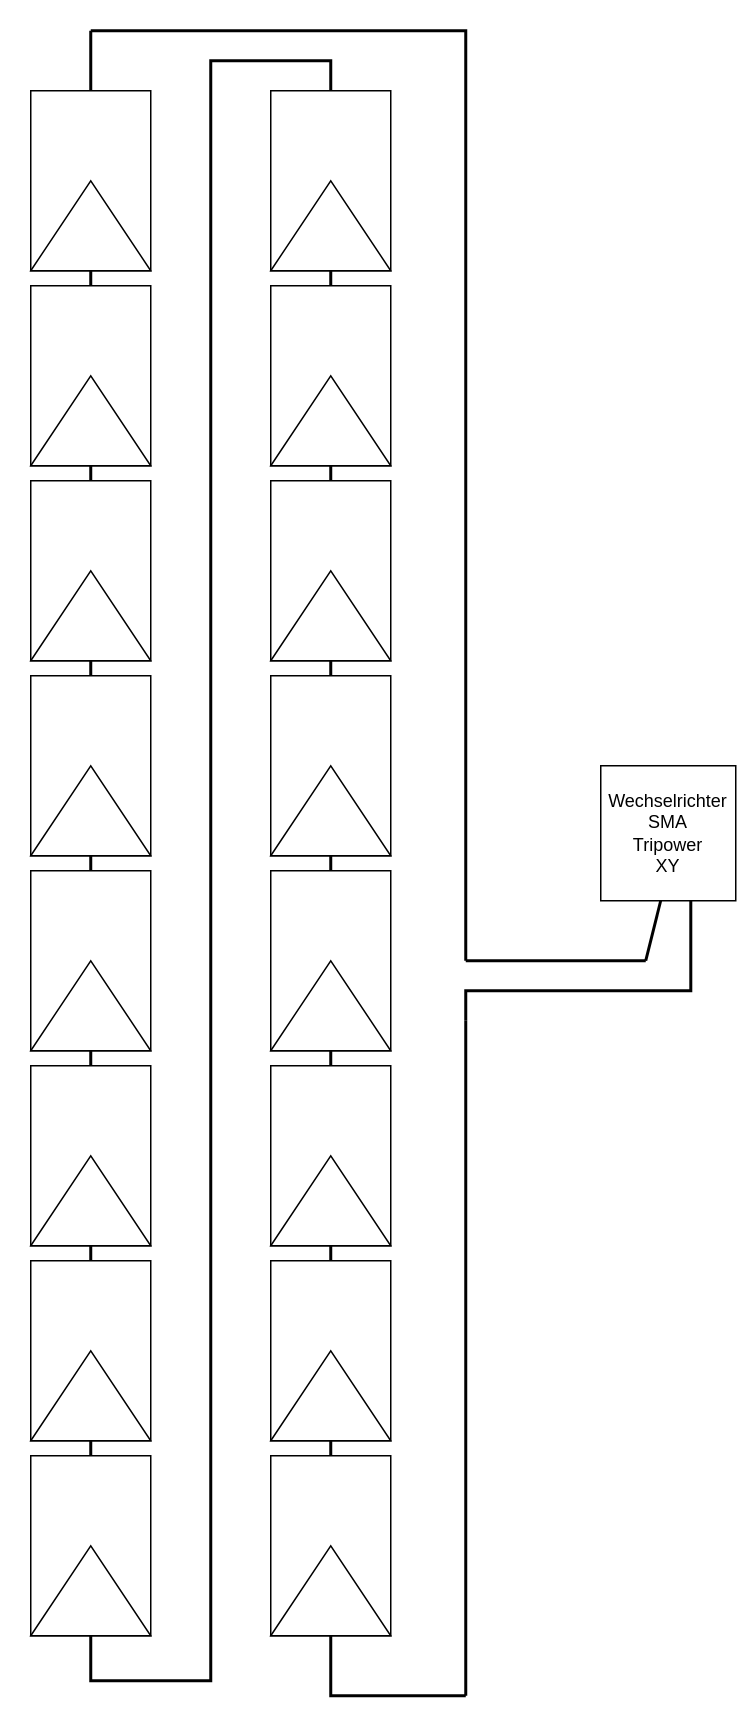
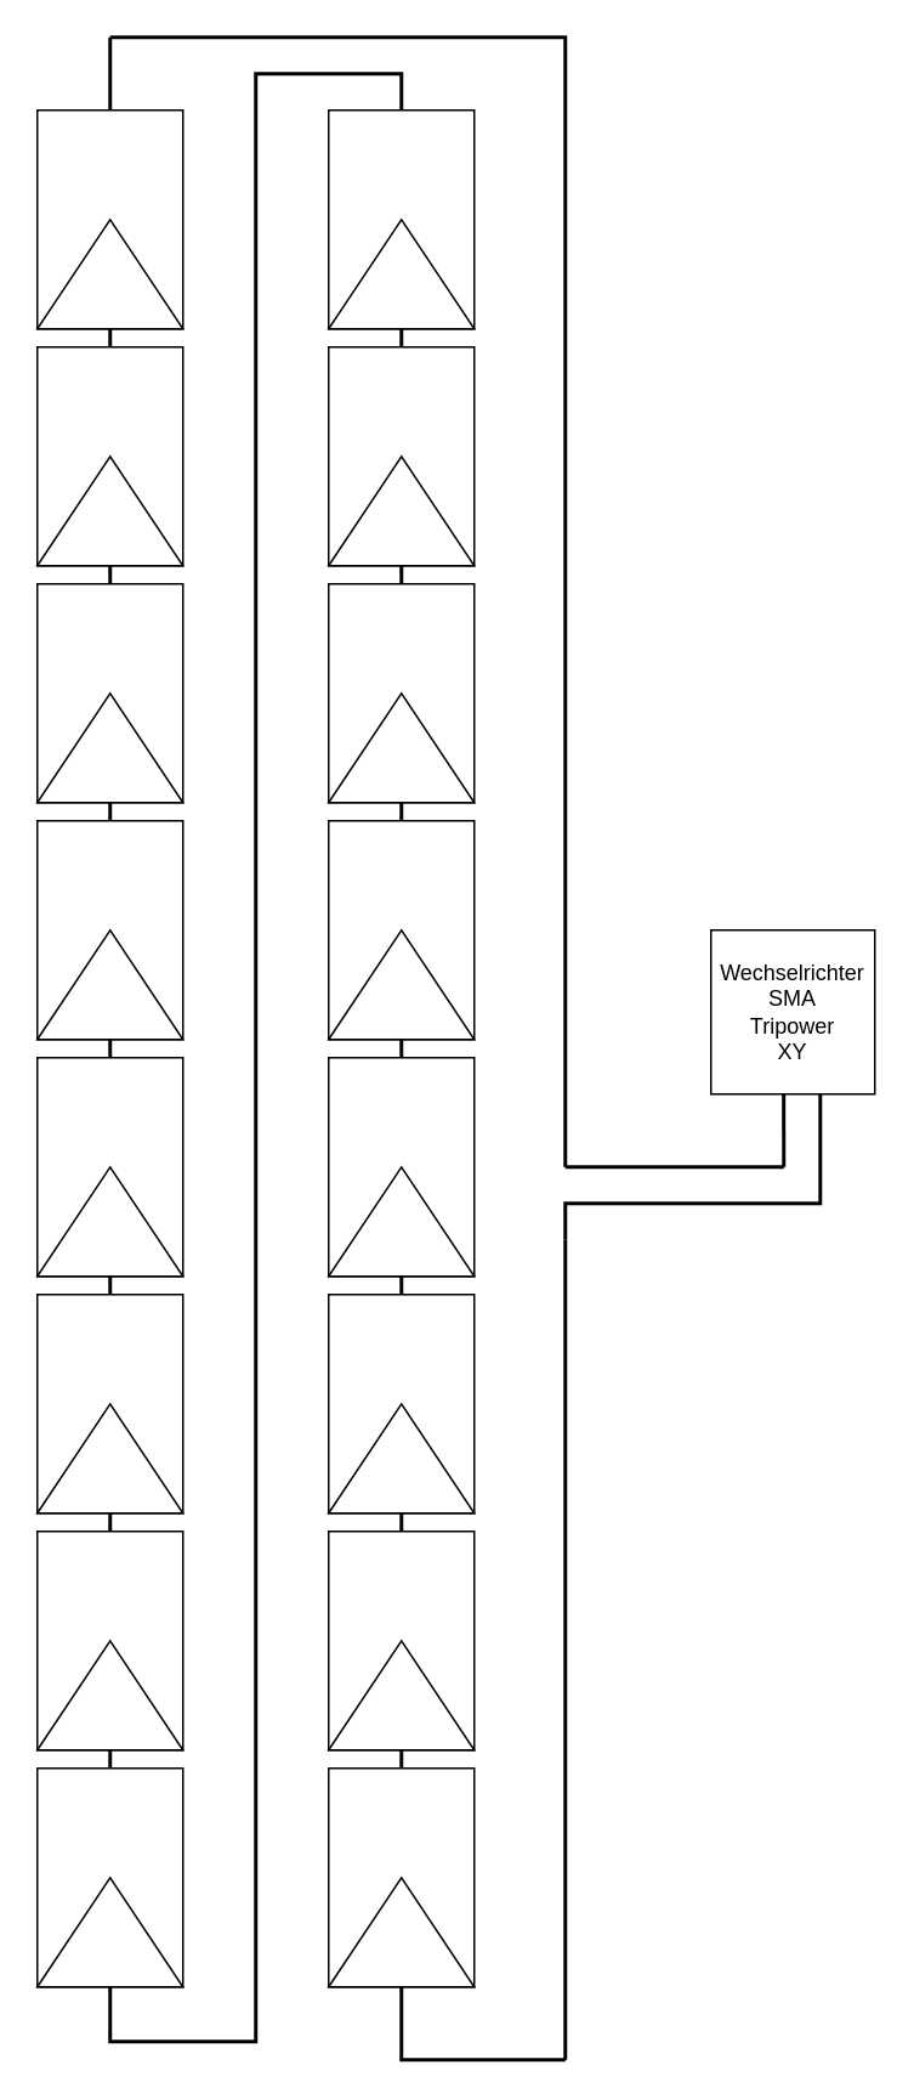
  <mxCell id="0" />
  <mxCell id="1" parent="0" />
  <mxCell id="2" value="" style="endArrow=none;html=1;rounded=0;edgeStyle=orthogonalEdgeStyle;endFill=0;strokeWidth=2;" parent="1" edge="1"><mxGeometry width="50" height="50" relative="1" as="geometry"><mxPoint x="60" y="20" as="sourcePoint" /><mxPoint x="310" y="1130" as="targetPoint" /><Array as="points"><mxPoint x="60" y="1120" /><mxPoint x="140" y="1120" /><mxPoint x="140" y="40" /><mxPoint x="220" y="40" /></Array></mxGeometry></mxCell>
  <mxCell id="3" value="" style="group" parent="1" vertex="1" connectable="0"><mxGeometry x="20" y="60" width="80" height="120" as="geometry" /></mxCell>
  <mxCell id="4" value="" style="group" parent="3" vertex="1" connectable="0"><mxGeometry width="80" height="120" as="geometry" /></mxCell>
  <mxCell id="5" value="" style="rounded=0;whiteSpace=wrap;html=1;" parent="4" vertex="1"><mxGeometry width="80" height="120" as="geometry" /></mxCell>
  <mxCell id="6" value="" style="triangle;whiteSpace=wrap;html=1;direction=north;" parent="4" vertex="1"><mxGeometry y="60" width="80" height="60" as="geometry" /></mxCell>
  <mxCell id="7" value="" style="group" parent="1" vertex="1" connectable="0"><mxGeometry x="20" y="190" width="80" height="120" as="geometry" /></mxCell>
  <mxCell id="8" value="" style="group" parent="7" vertex="1" connectable="0"><mxGeometry width="80" height="120" as="geometry" /></mxCell>
  <mxCell id="9" value="" style="rounded=0;whiteSpace=wrap;html=1;" parent="8" vertex="1"><mxGeometry width="80" height="120" as="geometry" /></mxCell>
  <mxCell id="10" value="" style="triangle;whiteSpace=wrap;html=1;direction=north;" parent="8" vertex="1"><mxGeometry y="60" width="80" height="60" as="geometry" /></mxCell>
  <mxCell id="11" value="" style="group" parent="1" vertex="1" connectable="0"><mxGeometry x="20" y="320" width="80" height="120" as="geometry" /></mxCell>
  <mxCell id="12" value="" style="group" parent="11" vertex="1" connectable="0"><mxGeometry width="80" height="120" as="geometry" /></mxCell>
  <mxCell id="13" value="" style="rounded=0;whiteSpace=wrap;html=1;" parent="12" vertex="1"><mxGeometry width="80" height="120" as="geometry" /></mxCell>
  <mxCell id="14" value="" style="triangle;whiteSpace=wrap;html=1;direction=north;" parent="12" vertex="1"><mxGeometry y="60" width="80" height="60" as="geometry" /></mxCell>
  <mxCell id="15" value="" style="group" parent="1" vertex="1" connectable="0"><mxGeometry x="20" y="450" width="80" height="120" as="geometry" /></mxCell>
  <mxCell id="16" value="" style="group" parent="15" vertex="1" connectable="0"><mxGeometry width="80" height="120" as="geometry" /></mxCell>
  <mxCell id="17" value="" style="rounded=0;whiteSpace=wrap;html=1;" parent="16" vertex="1"><mxGeometry width="80" height="120" as="geometry" /></mxCell>
  <mxCell id="18" value="" style="triangle;whiteSpace=wrap;html=1;direction=north;" parent="16" vertex="1"><mxGeometry y="60" width="80" height="60" as="geometry" /></mxCell>
  <mxCell id="19" value="" style="group" parent="1" vertex="1" connectable="0"><mxGeometry x="20" y="580" width="80" height="120" as="geometry" /></mxCell>
  <mxCell id="20" value="" style="group" parent="19" vertex="1" connectable="0"><mxGeometry width="80" height="120" as="geometry" /></mxCell>
  <mxCell id="21" value="" style="rounded=0;whiteSpace=wrap;html=1;" parent="20" vertex="1"><mxGeometry width="80" height="120" as="geometry" /></mxCell>
  <mxCell id="22" value="" style="triangle;whiteSpace=wrap;html=1;direction=north;" parent="20" vertex="1"><mxGeometry y="60" width="80" height="60" as="geometry" /></mxCell>
  <mxCell id="23" value="" style="group" parent="1" vertex="1" connectable="0"><mxGeometry x="20" y="710" width="80" height="120" as="geometry" /></mxCell>
  <mxCell id="24" value="" style="group" parent="23" vertex="1" connectable="0"><mxGeometry width="80" height="120" as="geometry" /></mxCell>
  <mxCell id="25" value="" style="rounded=0;whiteSpace=wrap;html=1;" parent="24" vertex="1"><mxGeometry width="80" height="120" as="geometry" /></mxCell>
  <mxCell id="26" value="" style="triangle;whiteSpace=wrap;html=1;direction=north;" parent="24" vertex="1"><mxGeometry y="60" width="80" height="60" as="geometry" /></mxCell>
  <mxCell id="27" value="" style="group" parent="1" vertex="1" connectable="0"><mxGeometry x="180" y="60" width="80" height="120" as="geometry" /></mxCell>
  <mxCell id="28" value="" style="group" parent="27" vertex="1" connectable="0"><mxGeometry width="80" height="120" as="geometry" /></mxCell>
  <mxCell id="29" value="" style="rounded=0;whiteSpace=wrap;html=1;" parent="28" vertex="1"><mxGeometry width="80" height="120" as="geometry" /></mxCell>
  <mxCell id="30" value="" style="triangle;whiteSpace=wrap;html=1;direction=north;" parent="28" vertex="1"><mxGeometry y="60" width="80" height="60" as="geometry" /></mxCell>
  <mxCell id="31" value="" style="group" parent="1" vertex="1" connectable="0"><mxGeometry x="180" y="190" width="80" height="120" as="geometry" /></mxCell>
  <mxCell id="32" value="" style="group" parent="31" vertex="1" connectable="0"><mxGeometry width="80" height="120" as="geometry" /></mxCell>
  <mxCell id="33" value="" style="rounded=0;whiteSpace=wrap;html=1;" parent="32" vertex="1"><mxGeometry width="80" height="120" as="geometry" /></mxCell>
  <mxCell id="34" value="" style="triangle;whiteSpace=wrap;html=1;direction=north;" parent="32" vertex="1"><mxGeometry y="60" width="80" height="60" as="geometry" /></mxCell>
  <mxCell id="35" value="" style="group" parent="1" vertex="1" connectable="0"><mxGeometry x="180" y="320" width="80" height="120" as="geometry" /></mxCell>
  <mxCell id="36" value="" style="group" parent="35" vertex="1" connectable="0"><mxGeometry width="80" height="120" as="geometry" /></mxCell>
  <mxCell id="37" value="" style="rounded=0;whiteSpace=wrap;html=1;" parent="36" vertex="1"><mxGeometry width="80" height="120" as="geometry" /></mxCell>
  <mxCell id="38" value="" style="triangle;whiteSpace=wrap;html=1;direction=north;" parent="36" vertex="1"><mxGeometry y="60" width="80" height="60" as="geometry" /></mxCell>
  <mxCell id="39" value="" style="group" parent="1" vertex="1" connectable="0"><mxGeometry x="180" y="450" width="80" height="120" as="geometry" /></mxCell>
  <mxCell id="40" value="" style="group" parent="39" vertex="1" connectable="0"><mxGeometry width="80" height="120" as="geometry" /></mxCell>
  <mxCell id="41" value="" style="rounded=0;whiteSpace=wrap;html=1;" parent="40" vertex="1"><mxGeometry width="80" height="120" as="geometry" /></mxCell>
  <mxCell id="42" value="" style="triangle;whiteSpace=wrap;html=1;direction=north;" parent="40" vertex="1"><mxGeometry y="60" width="80" height="60" as="geometry" /></mxCell>
  <mxCell id="43" value="" style="group" parent="1" vertex="1" connectable="0"><mxGeometry x="180" y="580" width="80" height="120" as="geometry" /></mxCell>
  <mxCell id="44" value="" style="group" parent="43" vertex="1" connectable="0"><mxGeometry width="80" height="120" as="geometry" /></mxCell>
  <mxCell id="45" value="" style="rounded=0;whiteSpace=wrap;html=1;" parent="44" vertex="1"><mxGeometry width="80" height="120" as="geometry" /></mxCell>
  <mxCell id="46" value="" style="triangle;whiteSpace=wrap;html=1;direction=north;" parent="44" vertex="1"><mxGeometry y="60" width="80" height="60" as="geometry" /></mxCell>
  <mxCell id="47" value="" style="group" parent="1" vertex="1" connectable="0"><mxGeometry x="180" y="710" width="80" height="120" as="geometry" /></mxCell>
  <mxCell id="48" value="" style="group" parent="47" vertex="1" connectable="0"><mxGeometry width="80" height="120" as="geometry" /></mxCell>
  <mxCell id="49" value="" style="rounded=0;whiteSpace=wrap;html=1;" parent="48" vertex="1"><mxGeometry width="80" height="120" as="geometry" /></mxCell>
  <mxCell id="50" value="" style="triangle;whiteSpace=wrap;html=1;direction=north;" parent="48" vertex="1"><mxGeometry y="60" width="80" height="60" as="geometry" /></mxCell>
  <mxCell id="51" value="" style="group" parent="1" vertex="1" connectable="0"><mxGeometry x="20" y="840" width="80" height="120" as="geometry" /></mxCell>
  <mxCell id="52" value="" style="group" parent="51" vertex="1" connectable="0"><mxGeometry width="80" height="120" as="geometry" /></mxCell>
  <mxCell id="53" value="" style="rounded=0;whiteSpace=wrap;html=1;" parent="52" vertex="1"><mxGeometry width="80" height="120" as="geometry" /></mxCell>
  <mxCell id="54" value="" style="triangle;whiteSpace=wrap;html=1;direction=north;" parent="52" vertex="1"><mxGeometry y="60" width="80" height="60" as="geometry" /></mxCell>
  <mxCell id="55" value="" style="group" parent="1" vertex="1" connectable="0"><mxGeometry x="20" y="970" width="80" height="120" as="geometry" /></mxCell>
  <mxCell id="56" value="" style="group" parent="55" vertex="1" connectable="0"><mxGeometry width="80" height="120" as="geometry" /></mxCell>
  <mxCell id="57" value="" style="rounded=0;whiteSpace=wrap;html=1;" parent="56" vertex="1"><mxGeometry width="80" height="120" as="geometry" /></mxCell>
  <mxCell id="58" value="" style="triangle;whiteSpace=wrap;html=1;direction=north;" parent="56" vertex="1"><mxGeometry y="60" width="80" height="60" as="geometry" /></mxCell>
  <mxCell id="59" value="" style="group" parent="1" vertex="1" connectable="0"><mxGeometry x="180" y="840" width="80" height="120" as="geometry" /></mxCell>
  <mxCell id="60" value="" style="group" parent="59" vertex="1" connectable="0"><mxGeometry width="80" height="120" as="geometry" /></mxCell>
  <mxCell id="61" value="" style="rounded=0;whiteSpace=wrap;html=1;" parent="60" vertex="1"><mxGeometry width="80" height="120" as="geometry" /></mxCell>
  <mxCell id="62" value="" style="triangle;whiteSpace=wrap;html=1;direction=north;" parent="60" vertex="1"><mxGeometry y="60" width="80" height="60" as="geometry" /></mxCell>
  <mxCell id="63" value="" style="group" parent="1" vertex="1" connectable="0"><mxGeometry x="180" y="970" width="80" height="120" as="geometry" /></mxCell>
  <mxCell id="64" value="" style="group" parent="63" vertex="1" connectable="0"><mxGeometry width="80" height="120" as="geometry" /></mxCell>
  <mxCell id="65" value="" style="rounded=0;whiteSpace=wrap;html=1;" parent="64" vertex="1"><mxGeometry width="80" height="120" as="geometry" /></mxCell>
  <mxCell id="66" value="" style="triangle;whiteSpace=wrap;html=1;direction=north;" parent="64" vertex="1"><mxGeometry y="60" width="80" height="60" as="geometry" /></mxCell>
  <mxCell id="67" value="" style="edgeStyle=none;orthogonalLoop=1;jettySize=auto;html=1;rounded=0;strokeWidth=2;endArrow=none;endFill=0;" parent="1" edge="1"><mxGeometry width="80" relative="1" as="geometry"><mxPoint x="310" y="1130" as="sourcePoint" /><mxPoint x="310" y="680" as="targetPoint" /><Array as="points" /></mxGeometry></mxCell>
  <mxCell id="68" value="" style="edgeStyle=elbowEdgeStyle;orthogonalLoop=1;jettySize=auto;html=1;rounded=0;strokeWidth=2;endArrow=none;endFill=0;elbow=vertical;" parent="1" edge="1"><mxGeometry width="80" relative="1" as="geometry"><mxPoint x="60" y="20" as="sourcePoint" /><mxPoint x="310" y="640" as="targetPoint" /><Array as="points"><mxPoint x="200" y="20" /></Array></mxGeometry></mxCell>
- <mxCell id="69" value="&lt;div&gt;Wechselrichter&lt;/div&gt;&lt;div&gt;SMA&lt;/div&gt;&lt;div&gt;Tripower&lt;/div&gt;&lt;div&gt;XY&lt;br&gt;&lt;/div&gt;" style="whiteSpace=wrap;html=1;aspect=fixed;" parent="1" vertex="1"><mxGeometry x="400" y="510" width="90" height="90" as="geometry" /></mxCell>
+ <mxCell id="69" value="&lt;div&gt;Wechselrichter&lt;/div&gt;&lt;div&gt;SMA&lt;/div&gt;&lt;div&gt;Tripower&lt;/div&gt;&lt;div&gt;XY&lt;br&gt;&lt;/div&gt;" style="whiteSpace=wrap;html=1;aspect=fixed;" parent="1" vertex="1"><mxGeometry x="390" y="510" width="90" height="90" as="geometry" /></mxCell>
  <mxCell id="70" value="" style="endArrow=none;html=1;rounded=0;strokeWidth=2;elbow=vertical;edgeStyle=elbowEdgeStyle;entryX=0.667;entryY=1;entryDx=0;entryDy=0;entryPerimeter=0;" parent="1" target="69" edge="1"><mxGeometry width="50" height="50" relative="1" as="geometry"><mxPoint x="310" y="680" as="sourcePoint" /><mxPoint x="450" y="680" as="targetPoint" /><Array as="points"><mxPoint x="450" y="660" /></Array></mxGeometry></mxCell>
  <mxCell id="71" value="" style="endArrow=none;html=1;rounded=0;strokeWidth=2;elbow=vertical;entryX=0.444;entryY=1;entryDx=0;entryDy=0;entryPerimeter=0;" parent="1" target="69" edge="1"><mxGeometry width="50" height="50" relative="1" as="geometry"><mxPoint x="430" y="640" as="sourcePoint" /><mxPoint x="420" y="640" as="targetPoint" /></mxGeometry></mxCell>
  <mxCell id="72" value="" style="endArrow=none;html=1;rounded=0;strokeWidth=2;elbow=vertical;" parent="1" edge="1"><mxGeometry width="50" height="50" relative="1" as="geometry"><mxPoint x="430" y="640" as="sourcePoint" /><mxPoint x="310" y="640" as="targetPoint" /></mxGeometry></mxCell>
